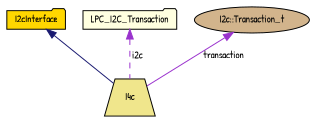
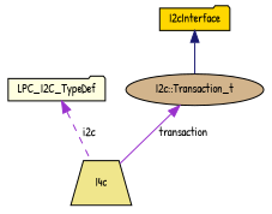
  digraph {
    fontname="Patrick Hand"
    node [color=black fontname="Patrick Hand" fontsize=10 shape=folder style=filled]
    edge [color=darkorchid3 dir=back fontname="Patrick Hand" fontsize=10 labelfontname=Helvetica labelfontsize=10 style=solid]
    n1 [fillcolor=khaki fontcolor=black height=0.2 label=I4c shape=trapezium width=0.4]
    n2 [fillcolor=gold height=0.2 label=I2cInterface width=0.4]
-   n3 [fillcolor=lightyellow height=0.2 label=LPC_I2C_Transaction width=0.4]
+   n3 [fillcolor=lightyellow height=0.2 label=LPC_I2C_TypeDef width=0.4]
    n4 [fillcolor=tan height=0.2 label="I2c::Transaction_t" shape=ellipse width=0.4]
-   n2 -> n1 [color=midnightblue]
+   n2 -> n4 [color=midnightblue]
    n3 -> n1 [label=" i2c" style=dashed]
    n4 -> n1 [label=" transaction"]
  }
